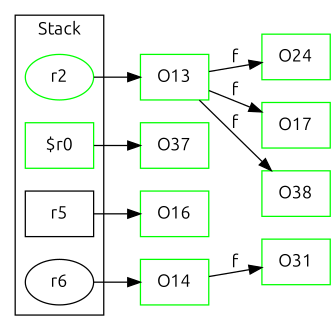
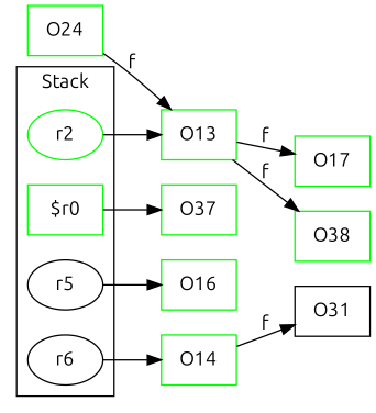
  digraph {
    fontname=Ubuntu
    rankDir=LR
    rankdir=LR
    node [color=green fontname=Ubuntu shape=box]
    edge [fontname=Ubuntu]
    r2 [shape=""]
    "$r0"
-   r5 [color=""]
+   r5 [color="" shape=""]
    r6 [color="" shape=""]
    O13
    O37
    O16
    O14
    O24
    O17
    O38
-   O31
+   O31 [color=black]
    subgraph cluster_1 {
      label=Stack
      r2
      "$r0"
      r5
      r6
    }
    r2 -> O13
    "$r0" -> O37
    r5 -> O16
    r6 -> O14
-   O13 -> O24 [label=f weight=0.2]
+   O24 -> O13 [label=f weight=0.2]
    O13 -> O17 [label=f weight=0.2]
    O13 -> O38 [label=f weight=0.2]
    O14 -> O31 [label=f weight=0.2]
  }
